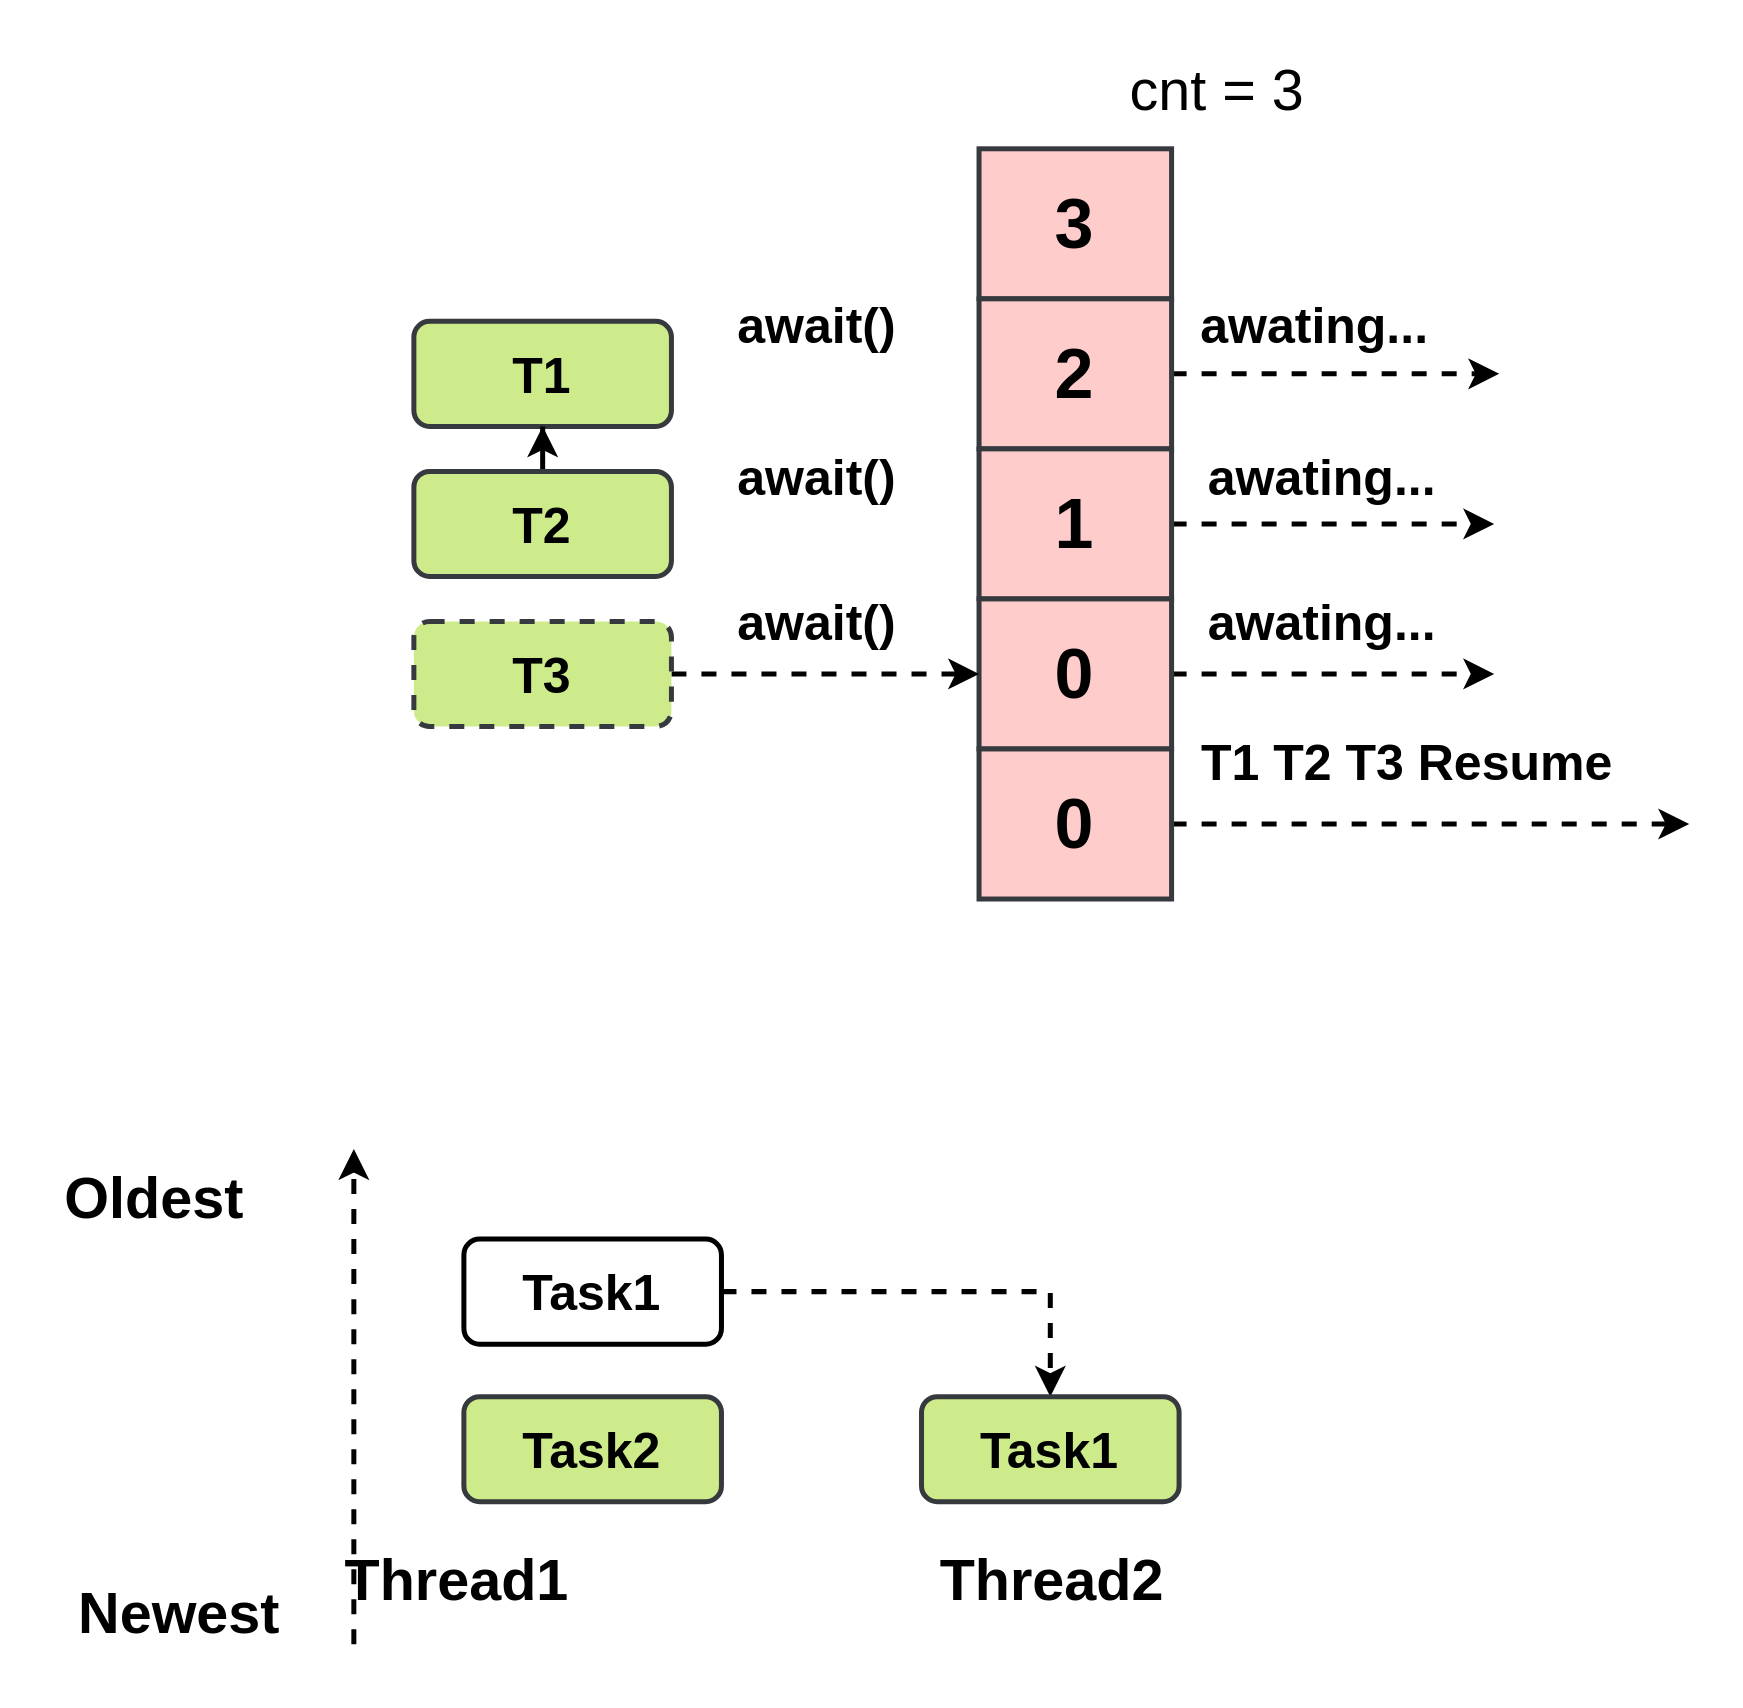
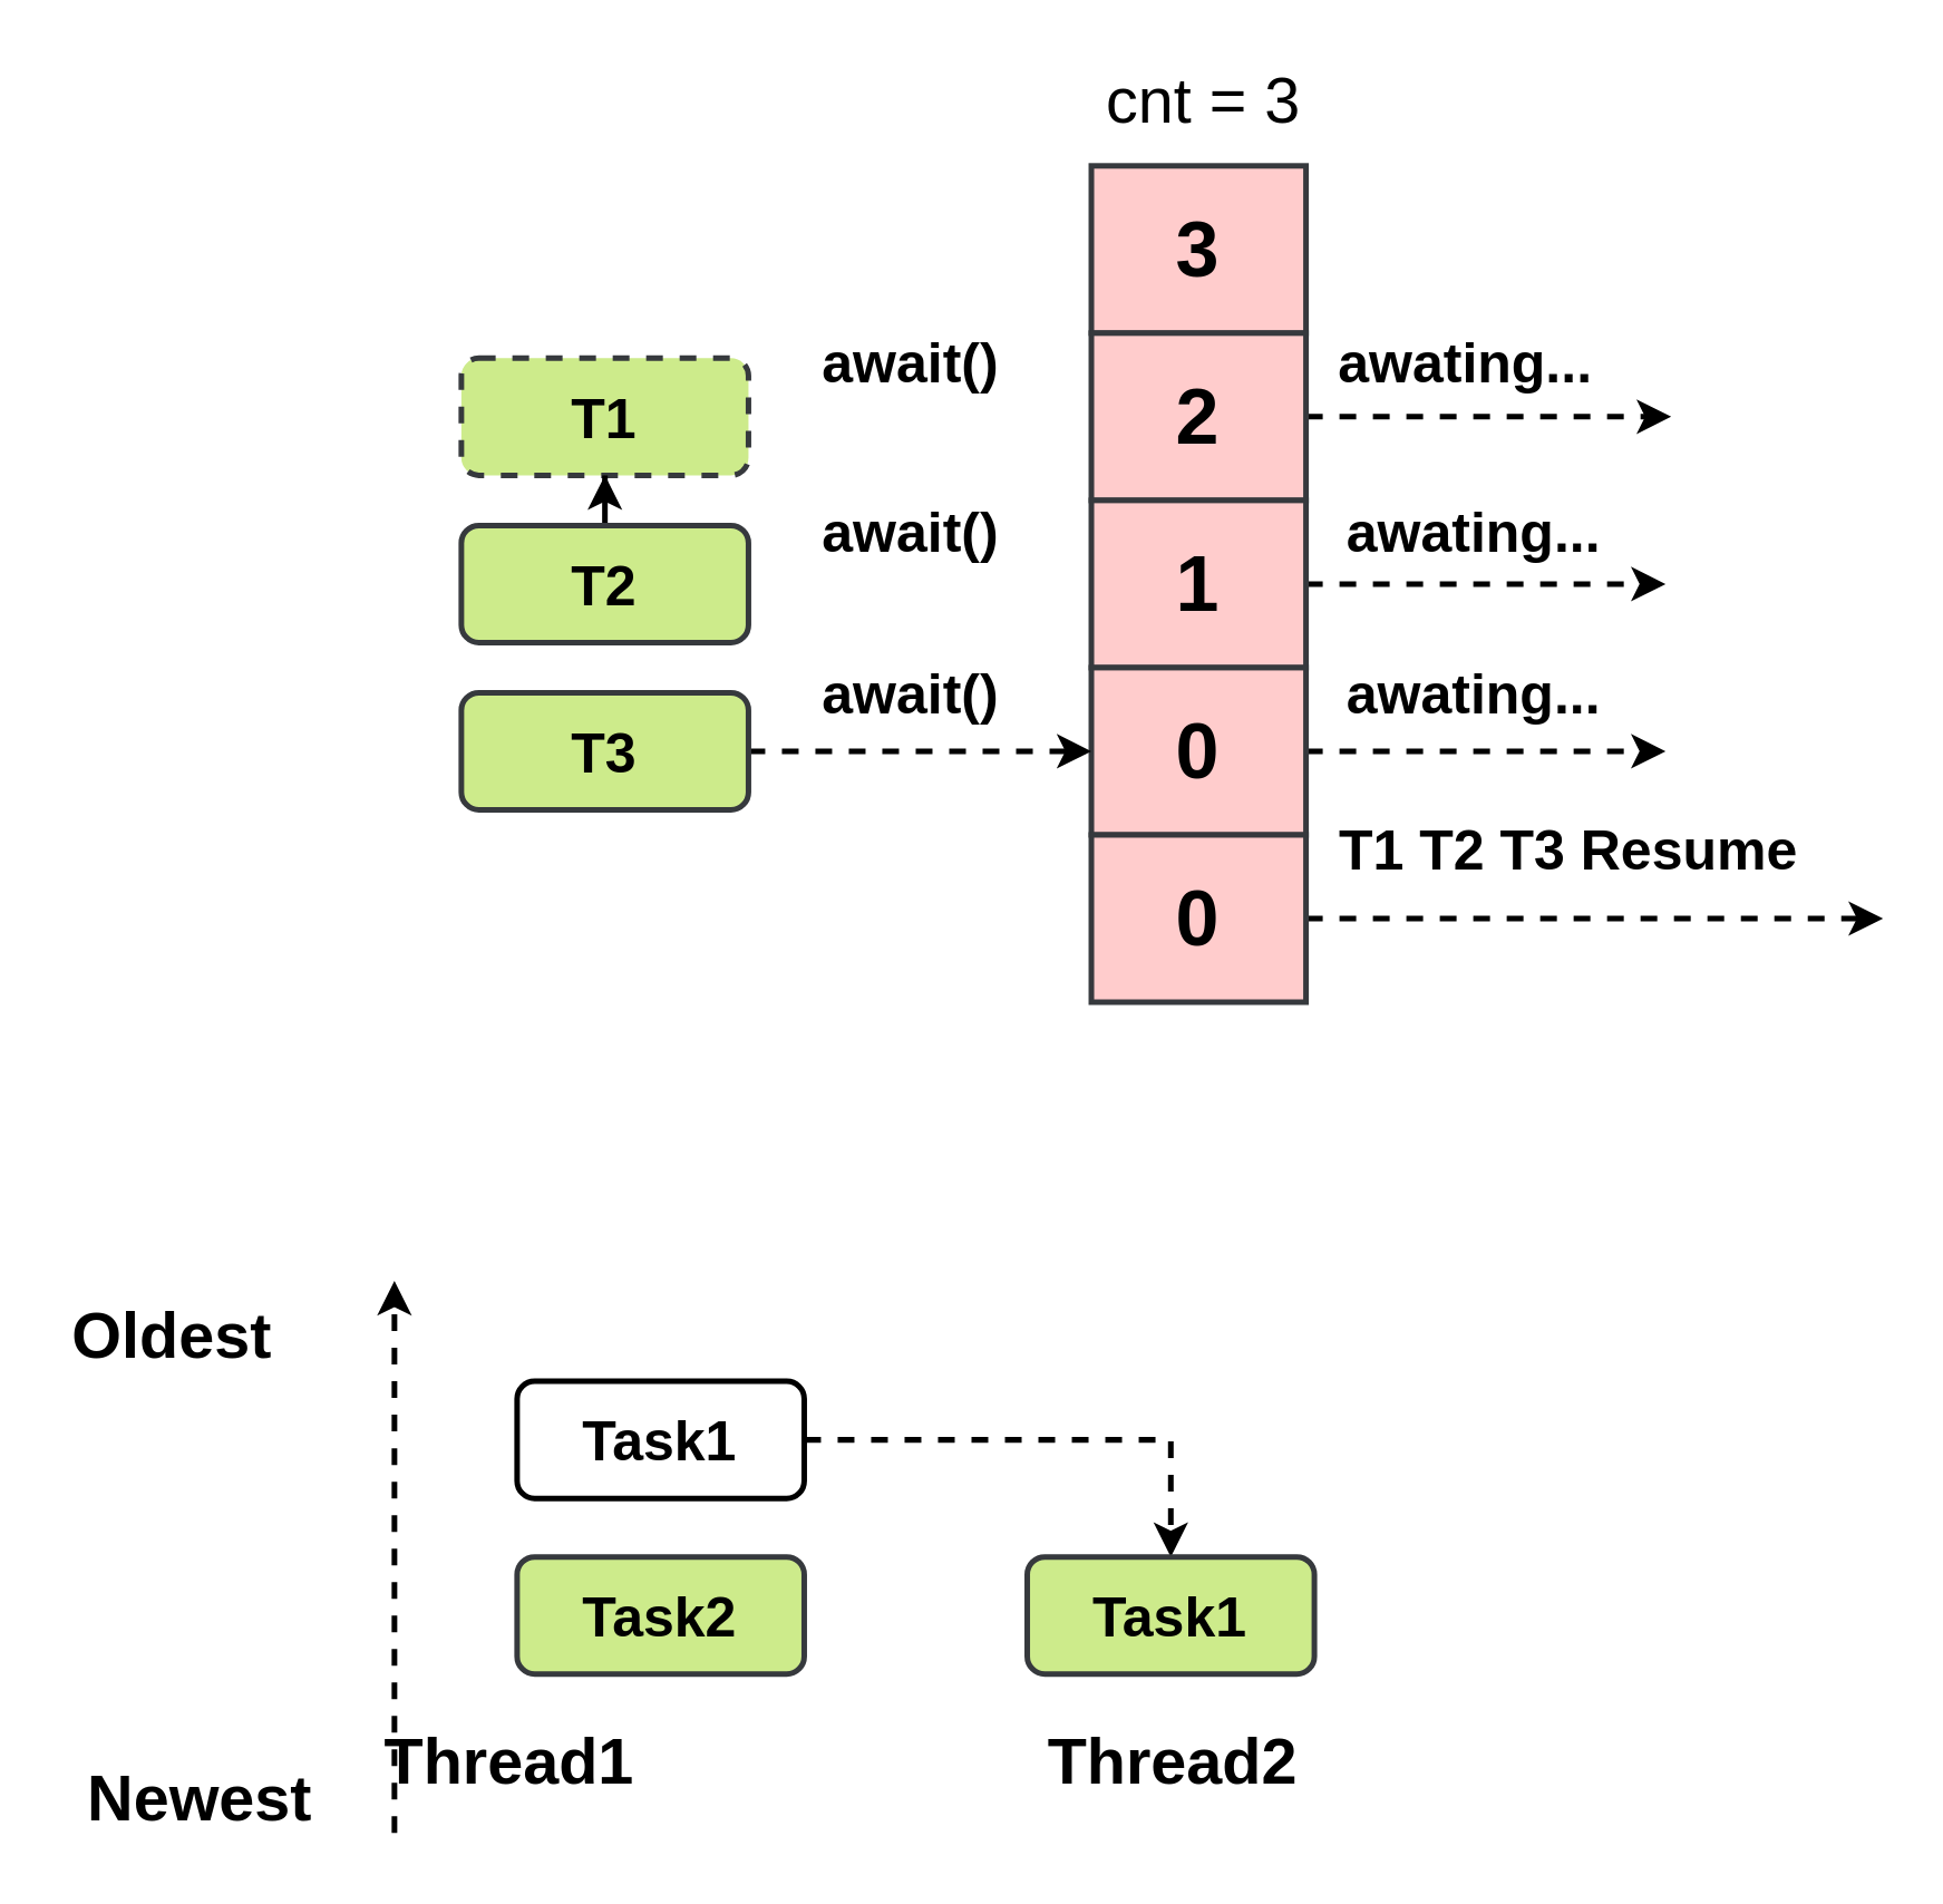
  <mxCell id="0" />
  <mxCell id="1" parent="0" />
- <mxCell id="2" value="T1" style="rounded=1;whiteSpace=wrap;html=1;strokeWidth=2;fontSize=20;fontStyle=1;fillColor=#cdeb8b;strokeColor=#36393d;" vertex="1" parent="1"><mxGeometry x="165" y="128" width="103" height="42" as="geometry" /></mxCell>
+ <mxCell id="2" value="T1" style="rounded=1;whiteSpace=wrap;html=1;strokeWidth=2;fontSize=20;fontStyle=1;fillColor=#cdeb8b;strokeColor=#36393d;dashed=1;" vertex="1" parent="1"><mxGeometry x="165" y="128" width="103" height="42" as="geometry" /></mxCell>
  <mxCell id="3" value="3" style="rounded=0;whiteSpace=wrap;html=1;fontSize=28;fontStyle=1;strokeWidth=2;fillColor=#ffcccc;strokeColor=#36393d;" vertex="1" parent="1"><mxGeometry x="391" y="59" width="77" height="60" as="geometry" /></mxCell>
  <mxCell id="4" style="edgeStyle=orthogonalEdgeStyle;rounded=0;orthogonalLoop=1;jettySize=auto;html=1;exitX=1;exitY=0.5;exitDx=0;exitDy=0;dashed=1;strokeWidth=2;fontSize=20;" edge="1" parent="1" source="5"><mxGeometry relative="1" as="geometry"><mxPoint x="599" y="149" as="targetPoint" /></mxGeometry></mxCell>
  <mxCell id="5" value="2" style="rounded=0;whiteSpace=wrap;html=1;fontSize=28;fontStyle=1;strokeWidth=2;fillColor=#ffcccc;strokeColor=#36393d;" vertex="1" parent="1"><mxGeometry x="391" y="119" width="77" height="60" as="geometry" /></mxCell>
  <mxCell id="6" style="edgeStyle=orthogonalEdgeStyle;rounded=0;orthogonalLoop=1;jettySize=auto;html=1;exitX=1;exitY=0.5;exitDx=0;exitDy=0;dashed=1;strokeWidth=2;fontSize=20;" edge="1" parent="1" source="7"><mxGeometry relative="1" as="geometry"><mxPoint x="597" y="209" as="targetPoint" /></mxGeometry></mxCell>
  <mxCell id="7" value="1" style="rounded=0;whiteSpace=wrap;html=1;fontSize=28;fontStyle=1;strokeWidth=2;fillColor=#ffcccc;strokeColor=#36393d;" vertex="1" parent="1"><mxGeometry x="391" y="179" width="77" height="60" as="geometry" /></mxCell>
  <mxCell id="8" style="edgeStyle=orthogonalEdgeStyle;rounded=0;orthogonalLoop=1;jettySize=auto;html=1;exitX=1;exitY=0.5;exitDx=0;exitDy=0;dashed=1;strokeWidth=2;fontSize=20;" edge="1" parent="1" source="9"><mxGeometry relative="1" as="geometry"><mxPoint x="597" y="269" as="targetPoint" /></mxGeometry></mxCell>
  <mxCell id="9" value="0" style="rounded=0;whiteSpace=wrap;html=1;fontSize=28;fontStyle=1;strokeWidth=2;fillColor=#ffcccc;strokeColor=#36393d;" vertex="1" parent="1"><mxGeometry x="391" y="239" width="77" height="60" as="geometry" /></mxCell>
  <mxCell id="10" style="edgeStyle=orthogonalEdgeStyle;rounded=0;orthogonalLoop=1;jettySize=auto;html=1;exitX=1;exitY=0.5;exitDx=0;exitDy=0;dashed=1;strokeWidth=2;fontSize=20;" edge="1" parent="1" source="11"><mxGeometry relative="1" as="geometry"><mxPoint x="675" y="329" as="targetPoint" /></mxGeometry></mxCell>
  <mxCell id="11" value="0" style="rounded=0;whiteSpace=wrap;html=1;fontSize=28;fontStyle=1;strokeWidth=2;fillColor=#ffcccc;strokeColor=#36393d;" vertex="1" parent="1"><mxGeometry x="391" y="299" width="77" height="60" as="geometry" /></mxCell>
  <mxCell id="12" style="edgeStyle=orthogonalEdgeStyle;rounded=0;orthogonalLoop=1;jettySize=auto;html=1;dashed=1;strokeWidth=2;fontSize=20;" edge="1" parent="1" source="13" target="2"><mxGeometry relative="1" as="geometry" /></mxCell>
  <mxCell id="13" value="T2" style="rounded=1;whiteSpace=wrap;html=1;strokeWidth=2;fontSize=20;fontStyle=1;fillColor=#cdeb8b;strokeColor=#36393d;" vertex="1" parent="1"><mxGeometry x="165" y="188" width="103" height="42" as="geometry" /></mxCell>
  <mxCell id="14" style="edgeStyle=orthogonalEdgeStyle;rounded=0;orthogonalLoop=1;jettySize=auto;html=1;exitX=1;exitY=0.5;exitDx=0;exitDy=0;entryX=0;entryY=0.5;entryDx=0;entryDy=0;dashed=1;strokeWidth=2;fontSize=20;" edge="1" parent="1" source="15" target="9"><mxGeometry relative="1" as="geometry" /></mxCell>
- <mxCell id="15" value="T3" style="rounded=1;whiteSpace=wrap;html=1;strokeWidth=2;fontSize=20;fontStyle=1;fillColor=#cdeb8b;strokeColor=#36393d;dashed=1;" vertex="1" parent="1"><mxGeometry x="165" y="248" width="103" height="42" as="geometry" /></mxCell>
- <mxCell id="16" value="cnt = 3" style="text;html=1;align=center;verticalAlign=middle;resizable=0;points=[];autosize=1;fontSize=23;" vertex="1" parent="1"><mxGeometry x="446" y="20" width="80" height="32" as="geometry" /></mxCell>
+ <mxCell id="15" value="T3" style="rounded=1;whiteSpace=wrap;html=1;strokeWidth=2;fontSize=20;fontStyle=1;fillColor=#cdeb8b;strokeColor=#36393d;" vertex="1" parent="1"><mxGeometry x="165" y="248" width="103" height="42" as="geometry" /></mxCell>
+ <mxCell id="16" value="cnt = 3" style="text;html=1;align=center;verticalAlign=middle;resizable=0;points=[];autosize=1;fontSize=23;" vertex="1" parent="1"><mxGeometry x="391" y="20" width="80" height="32" as="geometry" /></mxCell>
  <mxCell id="17" value="&lt;b&gt;await()&lt;/b&gt;" style="text;html=1;align=center;verticalAlign=middle;resizable=0;points=[];autosize=1;fontSize=20;" vertex="1" parent="1"><mxGeometry x="289" y="115" width="73" height="28" as="geometry" /></mxCell>
  <mxCell id="18" value="&lt;b&gt;await()&lt;/b&gt;" style="text;html=1;align=center;verticalAlign=middle;resizable=0;points=[];autosize=1;fontSize=20;" vertex="1" parent="1"><mxGeometry x="289" y="176" width="73" height="28" as="geometry" /></mxCell>
  <mxCell id="19" value="&lt;b&gt;await()&lt;/b&gt;" style="text;html=1;align=center;verticalAlign=middle;resizable=0;points=[];autosize=1;fontSize=20;" vertex="1" parent="1"><mxGeometry x="289" y="234" width="73" height="28" as="geometry" /></mxCell>
  <mxCell id="20" value="&lt;b&gt;awating...&lt;/b&gt;" style="text;html=1;align=center;verticalAlign=middle;resizable=0;points=[];autosize=1;fontSize=20;" vertex="1" parent="1"><mxGeometry x="474" y="115" width="101" height="28" as="geometry" /></mxCell>
  <mxCell id="21" value="&lt;b&gt;awating...&lt;/b&gt;" style="text;html=1;align=center;verticalAlign=middle;resizable=0;points=[];autosize=1;fontSize=20;" vertex="1" parent="1"><mxGeometry x="477" y="176" width="101" height="28" as="geometry" /></mxCell>
  <mxCell id="22" value="&lt;b&gt;awating...&lt;/b&gt;" style="text;html=1;align=center;verticalAlign=middle;resizable=0;points=[];autosize=1;fontSize=20;" vertex="1" parent="1"><mxGeometry x="477" y="234" width="101" height="28" as="geometry" /></mxCell>
  <mxCell id="23" value="&lt;b&gt;T1 T2 T3 Resume&lt;/b&gt;" style="text;html=1;align=center;verticalAlign=middle;resizable=0;points=[];autosize=1;fontSize=20;" vertex="1" parent="1"><mxGeometry x="474" y="290" width="175" height="28" as="geometry" /></mxCell>
  <mxCell id="24" style="edgeStyle=orthogonalEdgeStyle;rounded=0;orthogonalLoop=1;jettySize=auto;html=1;exitX=1;exitY=0.5;exitDx=0;exitDy=0;entryX=0.5;entryY=0;entryDx=0;entryDy=0;dashed=1;strokeWidth=2;fontSize=23;" edge="1" parent="1" source="25" target="27"><mxGeometry relative="1" as="geometry" /></mxCell>
  <mxCell id="25" value="Task1" style="rounded=1;whiteSpace=wrap;html=1;strokeWidth=2;fontSize=20;fontStyle=1;" vertex="1" parent="1"><mxGeometry x="185" y="495" width="103" height="42" as="geometry" /></mxCell>
  <mxCell id="26" value="Task2" style="rounded=1;whiteSpace=wrap;html=1;strokeWidth=2;fontSize=20;fontStyle=1;fillColor=#cdeb8b;strokeColor=#36393d;" vertex="1" parent="1"><mxGeometry x="185" y="558" width="103" height="42" as="geometry" /></mxCell>
  <mxCell id="27" value="Task1" style="rounded=1;whiteSpace=wrap;html=1;strokeWidth=2;fontSize=20;fontStyle=1;fillColor=#cdeb8b;strokeColor=#36393d;" vertex="1" parent="1"><mxGeometry x="368" y="558" width="103" height="42" as="geometry" /></mxCell>
  <mxCell id="28" value="Thread1" style="text;html=1;align=center;verticalAlign=middle;resizable=0;points=[];autosize=1;fontSize=23;fontStyle=1" vertex="1" parent="1"><mxGeometry x="132.5" y="616" width="99" height="32" as="geometry" /></mxCell>
  <mxCell id="29" value="Thread2" style="text;html=1;align=center;verticalAlign=middle;resizable=0;points=[];autosize=1;fontSize=23;fontStyle=1" vertex="1" parent="1"><mxGeometry x="370.5" y="616" width="99" height="32" as="geometry" /></mxCell>
  <mxCell id="30" value="" style="endArrow=classic;html=1;dashed=1;strokeWidth=2;fontSize=23;" edge="1" parent="1"><mxGeometry width="50" height="50" relative="1" as="geometry"><mxPoint x="141" y="657" as="sourcePoint" /><mxPoint x="141" y="459" as="targetPoint" /></mxGeometry></mxCell>
  <mxCell id="31" value="Newest" style="text;html=1;align=center;verticalAlign=middle;resizable=0;points=[];autosize=1;fontSize=23;fontStyle=1" vertex="1" parent="1"><mxGeometry x="25" y="629" width="91" height="32" as="geometry" /></mxCell>
  <mxCell id="32" value="Oldest" style="text;html=1;align=center;verticalAlign=middle;resizable=0;points=[];autosize=1;fontSize=23;fontStyle=1" vertex="1" parent="1"><mxGeometry x="20" y="463" width="82" height="32" as="geometry" /></mxCell>
